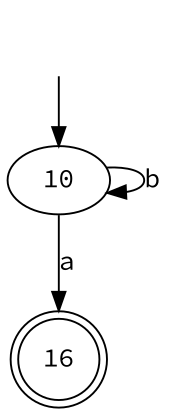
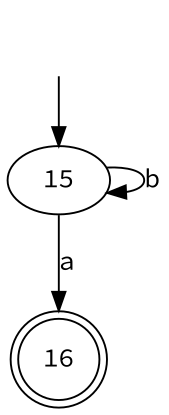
  digraph {
    fontname="Source Code Pro"
    node [fontname="Source Code Pro"]
    edge [fontname="Source Code Pro"]
-   n1 [label=10]
+   n1 [label=15]
    n2 [label=16 shape=doublecircle]
    "" [shape=plaintext]
    n1 -> n1 [label=b]
    n1 -> n2 [label=a]
    "" -> n1
  }
